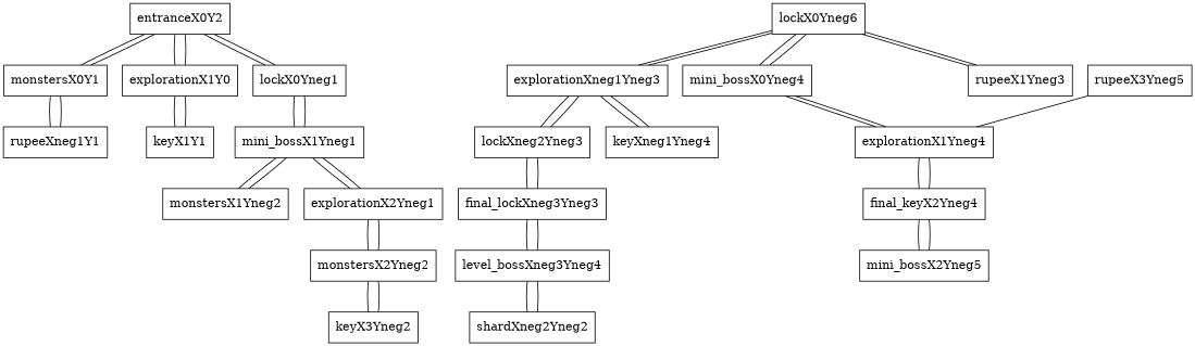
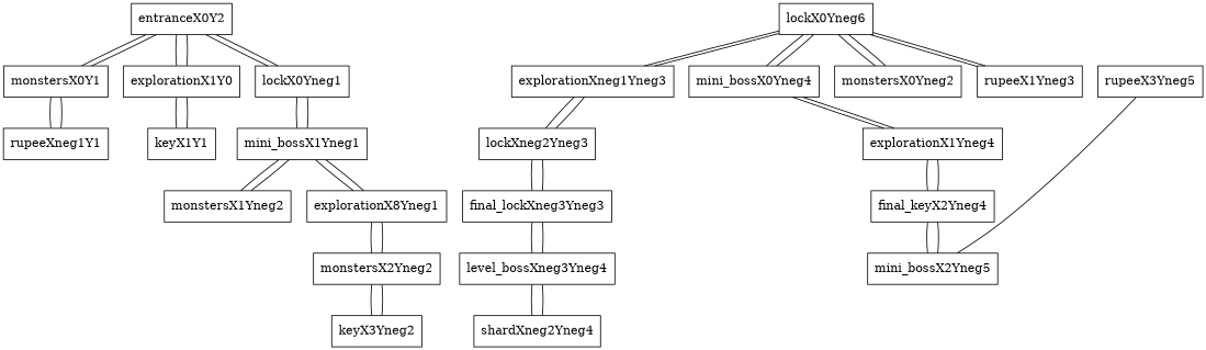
  graph {
    node [shape=box]
    n1 [label=entranceX0Y2]
    monstersX0Y1
    explorationX1Y0
    lockX0Yneg1
    rupeeXneg1Y1
    keyX1Y1
    mini_bossX1Yneg1
    monstersX1Yneg2
-   explorationX2Yneg1
+   explorationX2Yneg1 [label=explorationX8Yneg1]
    monstersX2Yneg2
    n11 [label=lockX0Yneg6]
    rupeeX1Yneg3
    mini_bossX0Yneg4
    explorationXneg1Yneg3
+   monstersX0Yneg2
    keyX3Yneg2
    explorationX1Yneg4
-   keyXneg1Yneg4
    lockXneg2Yneg3
    final_keyX2Yneg4
    mini_bossX2Yneg5
    final_lockXneg3Yneg3
    rupeeX3Yneg5
    level_bossXneg3Yneg4
-   shardXneg2Yneg4 [label=shardXneg2Yneg2]
+   shardXneg2Yneg4
    n1 -- monstersX0Y1
    n1 -- explorationX1Y0
    n1 -- lockX0Yneg1
    monstersX0Y1 -- n1
    monstersX0Y1 -- rupeeXneg1Y1
    explorationX1Y0 -- n1
    explorationX1Y0 -- keyX1Y1
    lockX0Yneg1 -- n1
    lockX0Yneg1 -- mini_bossX1Yneg1
    rupeeXneg1Y1 -- monstersX0Y1
    keyX1Y1 -- explorationX1Y0
    mini_bossX1Yneg1 -- lockX0Yneg1
    mini_bossX1Yneg1 -- monstersX1Yneg2
    mini_bossX1Yneg1 -- explorationX2Yneg1
    monstersX1Yneg2 -- mini_bossX1Yneg1
    explorationX2Yneg1 -- mini_bossX1Yneg1
    explorationX2Yneg1 -- monstersX2Yneg2
    monstersX2Yneg2 -- explorationX2Yneg1
    monstersX2Yneg2 -- keyX3Yneg2
    n11 -- rupeeX1Yneg3
    n11 -- mini_bossX0Yneg4
    n11 -- explorationXneg1Yneg3
+   n11 -- monstersX0Yneg2
    rupeeX1Yneg3 -- n11
    mini_bossX0Yneg4 -- n11
    mini_bossX0Yneg4 -- explorationX1Yneg4
    explorationXneg1Yneg3 -- n11
-   explorationXneg1Yneg3 -- keyXneg1Yneg4
    explorationXneg1Yneg3 -- lockXneg2Yneg3
+   monstersX0Yneg2 -- n11
    keyX3Yneg2 -- monstersX2Yneg2
    explorationX1Yneg4 -- mini_bossX0Yneg4
    explorationX1Yneg4 -- final_keyX2Yneg4
-   keyXneg1Yneg4 -- explorationXneg1Yneg3
    lockXneg2Yneg3 -- explorationXneg1Yneg3
    lockXneg2Yneg3 -- final_lockXneg3Yneg3
    final_keyX2Yneg4 -- explorationX1Yneg4
    final_keyX2Yneg4 -- mini_bossX2Yneg5
    mini_bossX2Yneg5 -- final_keyX2Yneg4
    final_lockXneg3Yneg3 -- lockXneg2Yneg3
    final_lockXneg3Yneg3 -- level_bossXneg3Yneg4
-   rupeeX3Yneg5 -- explorationX1Yneg4
+   rupeeX3Yneg5 -- mini_bossX2Yneg5
    level_bossXneg3Yneg4 -- final_lockXneg3Yneg3
    level_bossXneg3Yneg4 -- shardXneg2Yneg4
    shardXneg2Yneg4 -- level_bossXneg3Yneg4
  }
